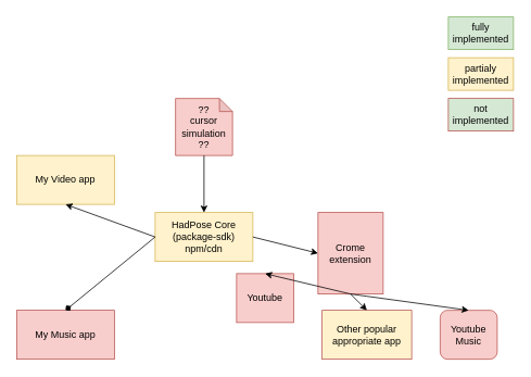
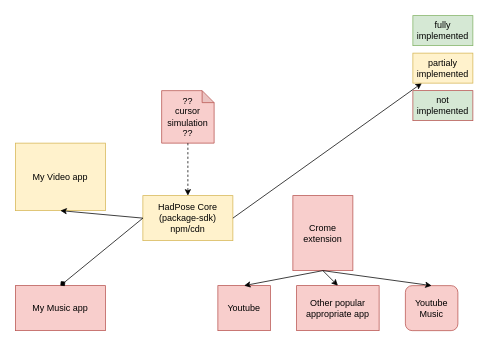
  <mxCell id="0" />
  <mxCell id="1" parent="0" />
  <mxCell id="2" value="HadPose Core&lt;br&gt;(package-sdk)&lt;br&gt;npm/cdn" style="rounded=0;whiteSpace=wrap;html=1;fillColor=#fff2cc;strokeColor=#d6b656;" vertex="1" parent="1"><mxGeometry x="190" y="260" width="120" height="60" as="geometry" /></mxCell>
- <mxCell id="3" value="My Video app" style="rounded=0;whiteSpace=wrap;html=1;fillColor=#fff2cc;strokeColor=#d6b656;" vertex="1" parent="1"><mxGeometry x="20" y="190" width="120" height="60" as="geometry" /></mxCell>
+ <mxCell id="3" value="My Video app" style="rounded=0;whiteSpace=wrap;html=1;fillColor=#fff2cc;strokeColor=#d6b656;" vertex="1" parent="1"><mxGeometry x="20" y="190" width="120" height="90" as="geometry" /></mxCell>
  <mxCell id="4" value="Crome extension" style="rounded=0;whiteSpace=wrap;html=1;fillColor=#f8cecc;strokeColor=#b85450;" vertex="1" parent="1"><mxGeometry x="390" y="260" width="80" height="100" as="geometry" /></mxCell>
  <mxCell id="5" value="My Music app" style="rounded=0;whiteSpace=wrap;html=1;fillColor=#f8cecc;strokeColor=#b85450;" vertex="1" parent="1"><mxGeometry x="20" y="380" width="120" height="60" as="geometry" /></mxCell>
- <mxCell id="6" value="Youtube" style="rounded=0;whiteSpace=wrap;html=1;fillColor=#f8cecc;strokeColor=#b85450;" vertex="1" parent="1"><mxGeometry x="290" y="335" width="70" height="60" as="geometry" /></mxCell>
+ <mxCell id="6" value="Youtube" style="rounded=0;whiteSpace=wrap;html=1;fillColor=#f8cecc;strokeColor=#b85450;" vertex="1" parent="1"><mxGeometry x="290" y="380" width="70" height="60" as="geometry" /></mxCell>
  <mxCell id="7" value="?? &lt;br&gt;cursor simulation&lt;br&gt;??" style="shape=note;whiteSpace=wrap;html=1;backgroundOutline=1;darkOpacity=0.05;size=16;fillColor=#f8cecc;strokeColor=#b85450;" vertex="1" parent="1"><mxGeometry x="215" y="120" width="70" height="70" as="geometry" /></mxCell>
  <mxCell id="8" value="" style="endArrow=classic;html=1;rounded=0;exitX=0;exitY=0.5;exitDx=0;exitDy=0;entryX=0.5;entryY=1;entryDx=0;entryDy=0;" edge="1" parent="1" source="2" target="3"><mxGeometry width="50" height="50" relative="1" as="geometry"><mxPoint x="120" y="290" as="sourcePoint" /><mxPoint x="170" y="240" as="targetPoint" /></mxGeometry></mxCell>
  <mxCell id="9" value="" style="endArrow=diamond;html=1;rounded=0;entryX=0.5;entryY=0;entryDx=0;entryDy=0;exitX=0;exitY=0.5;exitDx=0;exitDy=0;" edge="1" parent="1" source="2" target="5"><mxGeometry width="50" height="50" relative="1" as="geometry"><mxPoint x="110" y="470" as="sourcePoint" /><mxPoint x="160" y="420" as="targetPoint" /></mxGeometry></mxCell>
- <mxCell id="10" value="" style="endArrow=classic;html=1;rounded=0;exitX=0.5;exitY=1;exitDx=0;exitDy=0;exitPerimeter=0;entryX=0.5;entryY=0;entryDx=0;entryDy=0;" edge="1" parent="1" source="7" target="2"><mxGeometry width="50" height="50" relative="1" as="geometry"><mxPoint x="240" y="210" as="sourcePoint" /><mxPoint x="290" y="160" as="targetPoint" /></mxGeometry></mxCell>
- <mxCell id="11" value="" style="endArrow=classic;html=1;rounded=0;exitX=1;exitY=0.5;exitDx=0;exitDy=0;entryX=0;entryY=0.5;entryDx=0;entryDy=0;" edge="1" parent="1" source="2" target="4"><mxGeometry width="50" height="50" relative="1" as="geometry"><mxPoint x="270" y="460" as="sourcePoint" /><mxPoint x="320" y="410" as="targetPoint" /></mxGeometry></mxCell>
+ <mxCell id="10" value="" style="endArrow=classic;html=1;rounded=0;exitX=0.5;exitY=1;exitDx=0;exitDy=0;exitPerimeter=0;entryX=0.5;entryY=0;entryDx=0;entryDy=0;dashed=1;" edge="1" parent="1" source="7" target="2"><mxGeometry width="50" height="50" relative="1" as="geometry"><mxPoint x="240" y="210" as="sourcePoint" /><mxPoint x="290" y="160" as="targetPoint" /></mxGeometry></mxCell>
+ <mxCell id="11" value="" style="endArrow=classic;html=1;rounded=0;exitX=1;exitY=0.5;exitDx=0;exitDy=0;" edge="1" parent="1" source="2" target="18"><mxGeometry width="50" height="50" relative="1" as="geometry"><mxPoint x="270" y="460" as="sourcePoint" /><mxPoint x="320" y="410" as="targetPoint" /></mxGeometry></mxCell>
  <mxCell id="12" value="Youtube Music" style="whiteSpace=wrap;html=1;fillColor=#f8cecc;strokeColor=#b85450;rounded=1;" vertex="1" parent="1"><mxGeometry x="540" y="380" width="70" height="60" as="geometry" /></mxCell>
- <mxCell id="13" value="Other popular appropriate app" style="rounded=0;whiteSpace=wrap;html=1;fillColor=#fff2cc;strokeColor=#b85450;" vertex="1" parent="1"><mxGeometry x="395" y="380" width="110" height="60" as="geometry" /></mxCell>
+ <mxCell id="13" value="Other popular appropriate app" style="rounded=0;whiteSpace=wrap;html=1;fillColor=#f8cecc;strokeColor=#b85450;" vertex="1" parent="1"><mxGeometry x="395" y="380" width="110" height="60" as="geometry" /></mxCell>
  <mxCell id="14" value="" style="endArrow=classic;html=1;rounded=0;exitX=0.5;exitY=1;exitDx=0;exitDy=0;entryX=0.5;entryY=0;entryDx=0;entryDy=0;" edge="1" parent="1" source="4" target="6"><mxGeometry width="50" height="50" relative="1" as="geometry"><mxPoint x="270" y="430" as="sourcePoint" /><mxPoint x="320" y="380" as="targetPoint" /></mxGeometry></mxCell>
  <mxCell id="15" value="" style="endArrow=classic;html=1;rounded=0;entryX=0.5;entryY=0;entryDx=0;entryDy=0;exitX=0.5;exitY=1;exitDx=0;exitDy=0;" edge="1" parent="1" source="4" target="13"><mxGeometry width="50" height="50" relative="1" as="geometry"><mxPoint x="430" y="430" as="sourcePoint" /><mxPoint x="315" y="460" as="targetPoint" /></mxGeometry></mxCell>
  <mxCell id="16" value="" style="endArrow=classic;html=1;rounded=0;exitX=0.5;exitY=1;exitDx=0;exitDy=0;entryX=0.5;entryY=0;entryDx=0;entryDy=0;" edge="1" parent="1" source="4" target="12"><mxGeometry width="50" height="50" relative="1" as="geometry"><mxPoint x="450" y="410" as="sourcePoint" /><mxPoint x="325" y="470" as="targetPoint" /></mxGeometry></mxCell>
  <mxCell id="17" value="not implemented" style="rounded=0;whiteSpace=wrap;html=1;fillColor=#d5e8d4;strokeColor=#b85450;" vertex="1" parent="1"><mxGeometry x="550" y="120" width="80" height="40" as="geometry" /></mxCell>
  <mxCell id="18" value="partialy implemented" style="rounded=0;whiteSpace=wrap;html=1;fillColor=#fff2cc;strokeColor=#d6b656;" vertex="1" parent="1"><mxGeometry x="550" y="70" width="80" height="40" as="geometry" /></mxCell>
  <mxCell id="19" value="fully&lt;br&gt;implemented" style="rounded=0;whiteSpace=wrap;html=1;fillColor=#d5e8d4;strokeColor=#82b366;" vertex="1" parent="1"><mxGeometry x="550" y="20" width="80" height="40" as="geometry" /></mxCell>
